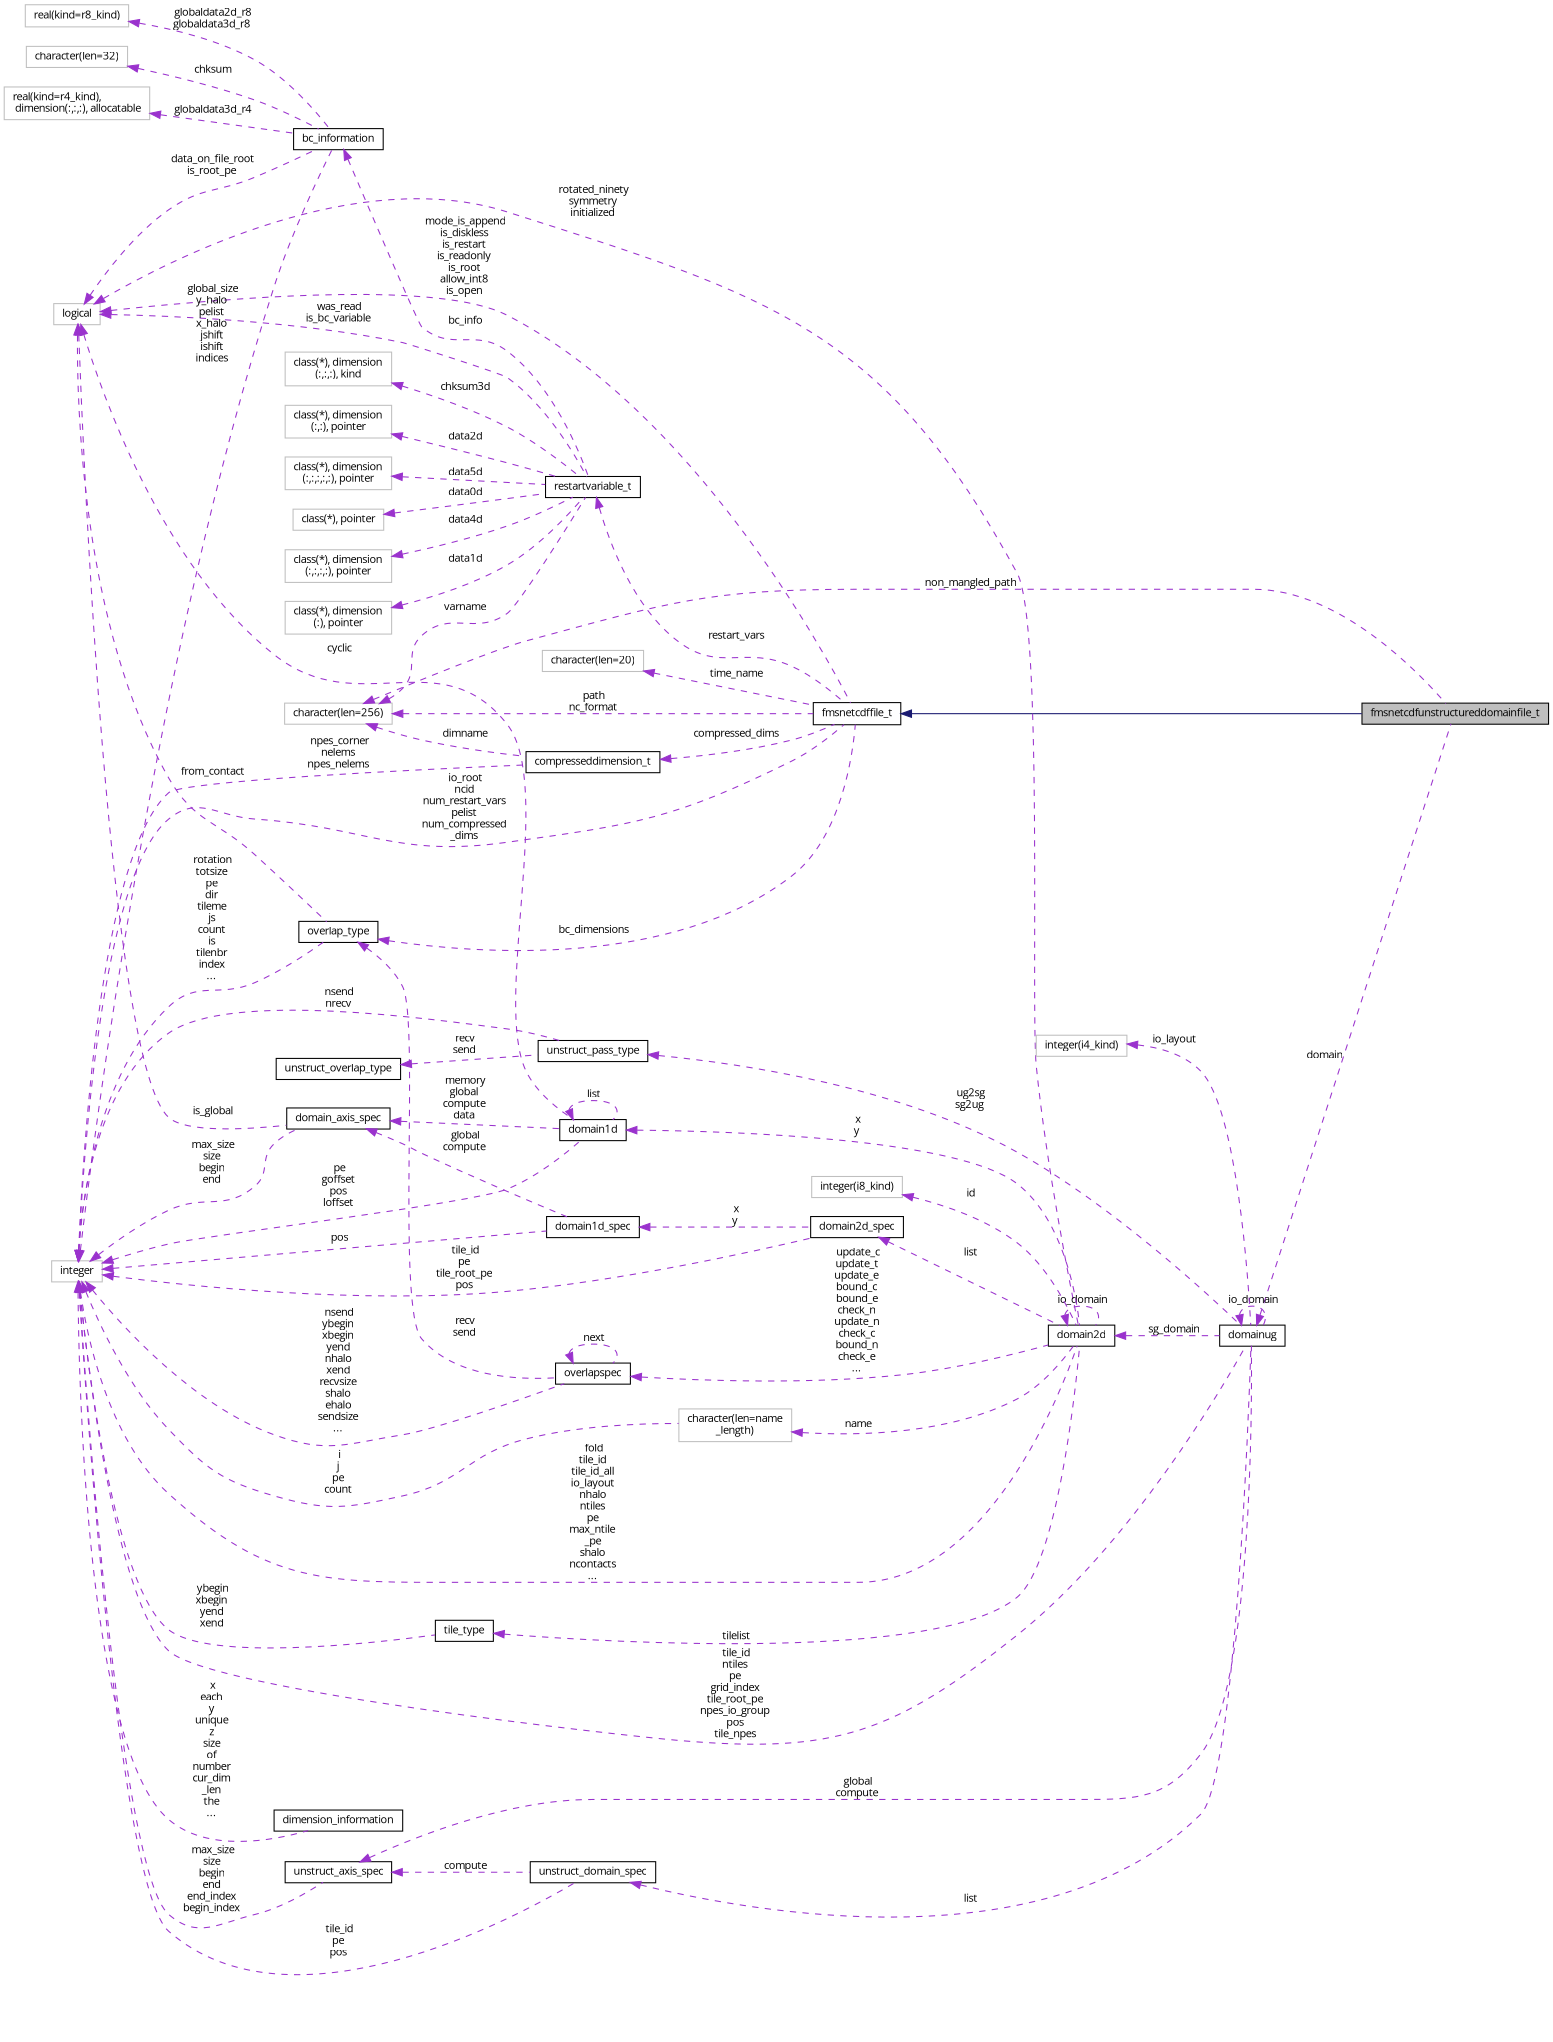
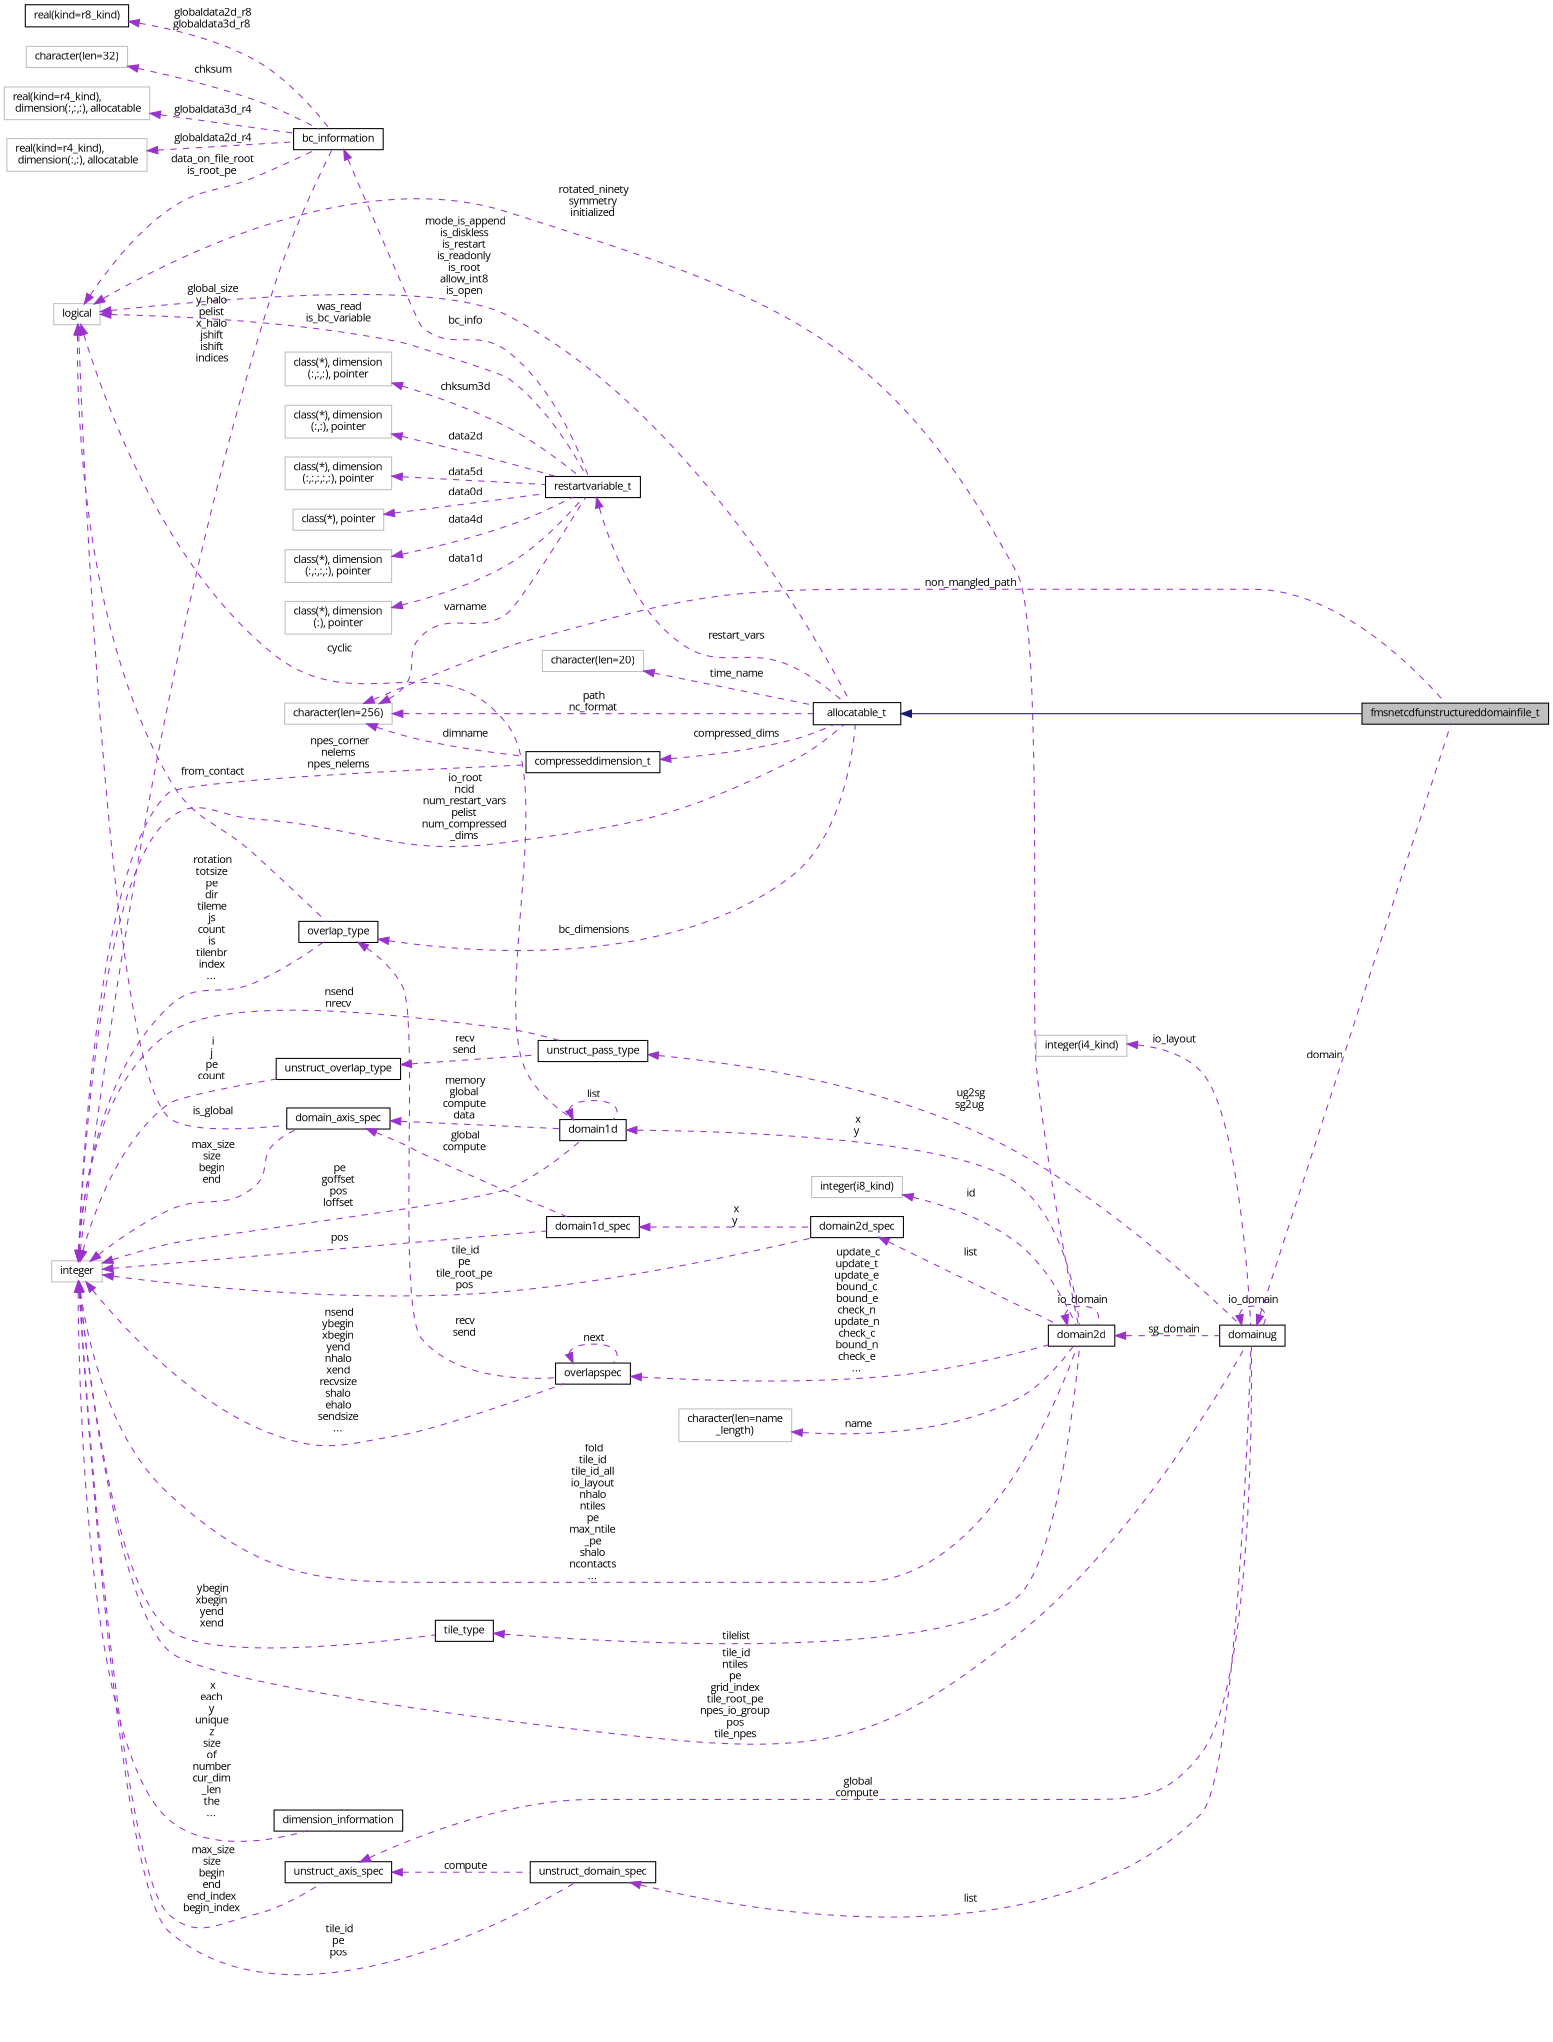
  digraph {
    fontname="Open Sans"
    rankdir=LR
    node [color=black fillcolor=white fontname="Open Sans" fontsize=10 shape=record style=filled]
    edge [color=darkorchid3 dir=back fontname="Open Sans" fontsize=10 labelfontname=Helvetica labelfontsize=10 style=dashed]
    n1 [fillcolor=grey75 fontcolor=black height=0.2 label=fmsnetcdfunstructureddomainfile_t width=0.4]
-   n2 [height=0.2 label=fmsnetcdffile_t width=0.4]
+   n2 [height=0.2 label=allocatable_t width=0.4]
    n3 [color=grey75 height=0.2 label=logical width=0.4]
    n4 [height=0.2 label=restartvariable_t width=0.4]
    n5 [height=0.2 label=bc_information width=0.4]
    n6 [height=0.2 label=domain2d width=0.4]
    n7 [height=0.2 label=domain1d width=0.4]
    n8 [height=0.2 label=domain_axis_spec width=0.4]
    n9 [height=0.2 label=overlap_type width=0.4]
    n10 [height=0.2 label=domainug width=0.4]
    n11 [height=0.2 label=domain1d_spec width=0.4]
    n12 [height=0.2 label=overlapspec width=0.4]
    n13 [color=grey75 height=0.2 label="character(len=256)" width=0.4]
    n14 [height=0.2 label=compresseddimension_t width=0.4]
    n15 [color=grey75 height=0.2 label="character(len=20)" width=0.4]
    n16 [color=grey75 height=0.2 label=integer width=0.4]
    n17 [height=0.2 label=dimension_information width=0.4]
    n18 [height=0.2 label=unstruct_domain_spec width=0.4]
    n19 [height=0.2 label=unstruct_axis_spec width=0.4]
    n20 [height=0.2 label=domain2d_spec width=0.4]
    n21 [height=0.2 label=tile_type width=0.4]
    n22 [height=0.2 label=unstruct_pass_type width=0.4]
    n23 [height=0.2 label=unstruct_overlap_type width=0.4]
-   n24 [color=grey75 height=0.2 label="class(*), dimension\l(:,:,:), kind" width=0.4]
+   n24 [color=grey75 height=0.2 label="class(*), dimension\l(:,:,:), pointer" width=0.4]
    n25 [color=grey75 height=0.2 label="class(*), dimension\l(:,:), pointer" width=0.4]
    n26 [color=grey75 height=0.2 label="class(*), dimension\l(:,:,:,:,:), pointer" width=0.4]
    n27 [color=grey75 height=0.2 label="class(*), pointer" width=0.4]
    n28 [color=grey75 height=0.2 label="class(*), dimension\l(:,:,:,:), pointer" width=0.4]
    n29 [color=grey75 height=0.2 label="class(*), dimension\l(:), pointer" width=0.4]
-   n30 [color=grey75 height=0.2 label="real(kind=r8_kind)" width=0.4]
+   n30 [height=0.2 label="real(kind=r8_kind)" width=0.4]
    n31 [color=grey75 height=0.2 label="character(len=32)" width=0.4]
    n32 [color=grey75 height=0.2 label="real(kind=r4_kind),\l dimension(:,:,:), allocatable" width=0.4]
+   n33 [color=grey75 height=0.2 label="real(kind=r4_kind),\l dimension(:,:), allocatable" width=0.4]
    n34 [color=grey75 height=0.2 label="integer(i8_kind)" width=0.4]
    n35 [color=grey75 height=0.2 label="character(len=name\l_length)" width=0.4]
    n36 [color=grey75 height=0.2 label="integer(i4_kind)" width=0.4]
    n2 -> n1 [color=midnightblue style=solid]
    n3 -> n2 [label=" mode_is_append\nis_diskless\nis_restart\nis_readonly\nis_root\nallow_int8\nis_open"]
    n3 -> n4 [label=" was_read\nis_bc_variable"]
    n3 -> n5 [label=" data_on_file_root\nis_root_pe"]
    n3 -> n6 [label=" rotated_ninety\nsymmetry\ninitialized"]
    n3 -> n7 [label=" cyclic"]
    n3 -> n8 [label=" is_global"]
    n3 -> n9 [label=" from_contact"]
    n4 -> n2 [label=" restart_vars"]
    n5 -> n4 [label=" bc_info"]
    n6 -> n6 [label=" io_domain"]
    n6 -> n10 [label=" sg_domain"]
    n7 -> n6 [label=" x\ny"]
    n7 -> n7 [label=" list"]
    n8 -> n7 [label=" memory\nglobal\ncompute\ndata"]
    n8 -> n11 [label=" global\ncompute"]
    n9 -> n2 [label=" bc_dimensions"]
    n9 -> n12 [label=" recv\nsend"]
    n10 -> n1 [label=" domain"]
    n10 -> n10 [label=" io_domain"]
    n11 -> n20 [label=" x\ny"]
    n12 -> n6 [label=" update_c\nupdate_t\nupdate_e\nbound_c\nbound_e\ncheck_n\nupdate_n\ncheck_c\nbound_n\ncheck_e\n..."]
    n12 -> n12 [label=" next"]
    n13 -> n1 [label=" non_mangled_path"]
    n13 -> n2 [label=" path\nnc_format"]
    n13 -> n4 [label=" varname"]
    n13 -> n14 [label=" dimname"]
    n14 -> n2 [label=" compressed_dims"]
    n15 -> n2 [label=" time_name"]
    n16 -> n2 [label=" io_root\nncid\nnum_restart_vars\npelist\nnum_compressed\l_dims"]
    n16 -> n5 [label=" global_size\ny_halo\npelist\nx_halo\njshift\nishift\nindices"]
    n16 -> n6 [label=" fold\ntile_id\ntile_id_all\nio_layout\nnhalo\nntiles\npe\nmax_ntile\l_pe\nshalo\nncontacts\n..."]
    n16 -> n7 [label=" pe\ngoffset\npos\nloffset"]
    n16 -> n8 [label=" max_size\nsize\nbegin\nend"]
    n16 -> n9 [label=" rotation\ntotsize\npe\ndir\ntileme\njs\ncount\nis\ntilenbr\nindex\n..."]
    n16 -> n10 [label=" tile_id\nntiles\npe\ngrid_index\ntile_root_pe\nnpes_io_group\npos\ntile_npes"]
    n16 -> n11 [label=" pos"]
    n16 -> n12 [label=" nsend\nybegin\nxbegin\nyend\nnhalo\nxend\nrecvsize\nshalo\nehalo\nsendsize\n..."]
    n16 -> n14 [label=" npes_corner\nnelems\nnpes_nelems"]
    n16 -> n17 [label=" x\neach\ny\nunique\nz\nsize\nof\nnumber\ncur_dim\l_len\nthe\n..."]
    n16 -> n18 [label=" tile_id\npe\npos"]
    n16 -> n19 [label=" max_size\nsize\nbegin\nend\nend_index\nbegin_index"]
    n16 -> n20 [label=" tile_id\npe\ntile_root_pe\npos"]
    n16 -> n21 [label=" ybegin\nxbegin\nyend\nxend"]
    n16 -> n22 [label=" nsend\nnrecv"]
-   n16 -> n35 [label=" i\nj\npe\ncount"]
+   n16 -> n23 [label=" i\nj\npe\ncount"]
    n18 -> n10 [label=" list"]
    n19 -> n10 [label=" global\ncompute"]
    n19 -> n18 [label=" compute"]
    n20 -> n6 [label=" list"]
    n21 -> n6 [label=" tilelist"]
    n22 -> n10 [label=" ug2sg\nsg2ug"]
    n23 -> n22 [label=" recv\nsend"]
    n24 -> n4 [label=" chksum3d"]
    n25 -> n4 [label=" data2d"]
    n26 -> n4 [label=" data5d"]
    n27 -> n4 [label=" data0d"]
    n28 -> n4 [label=" data4d"]
    n29 -> n4 [label=" data1d"]
    n30 -> n5 [label=" globaldata2d_r8\nglobaldata3d_r8"]
    n31 -> n5 [label=" chksum"]
    n32 -> n5 [label=" globaldata3d_r4"]
+   n33 -> n5 [label=" globaldata2d_r4"]
    n34 -> n6 [label=" id"]
    n35 -> n6 [label=" name"]
    n36 -> n10 [label=" io_layout"]
  }
